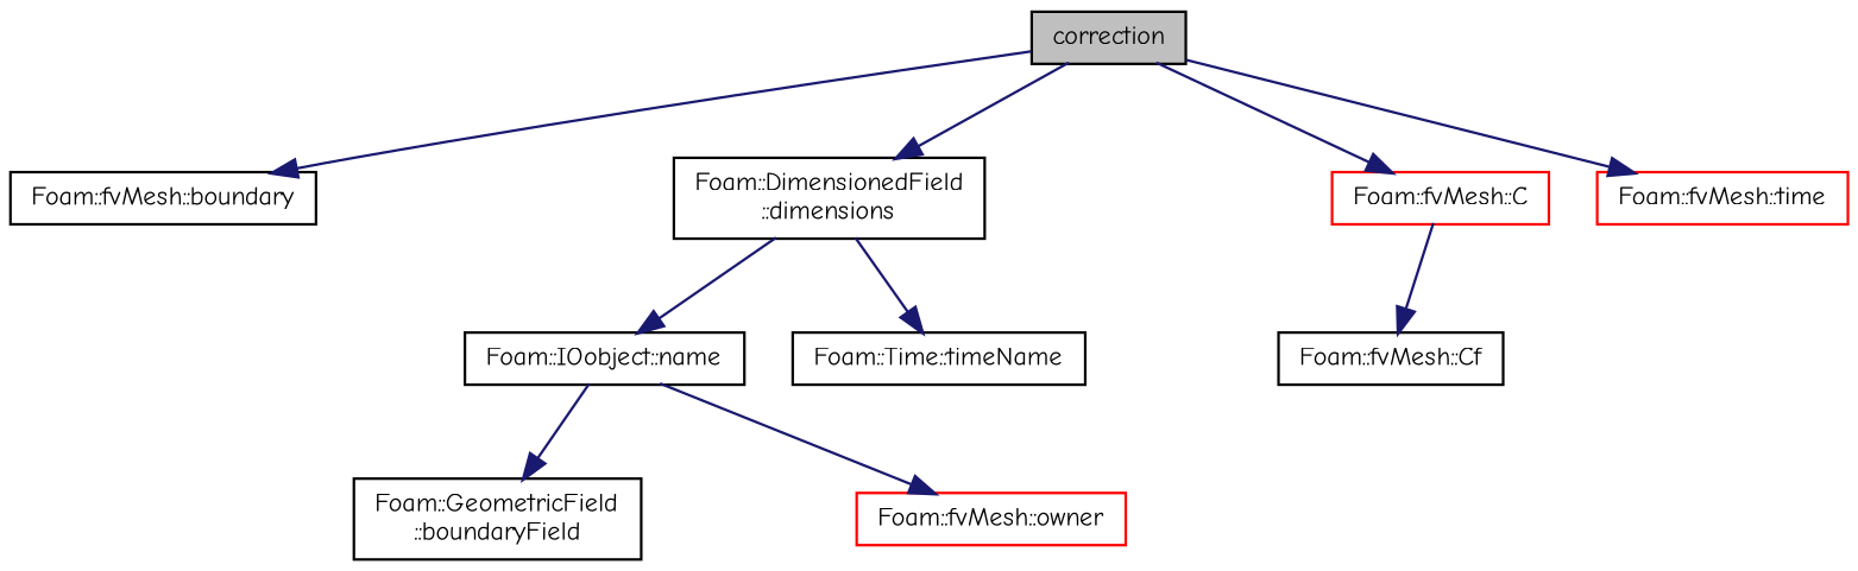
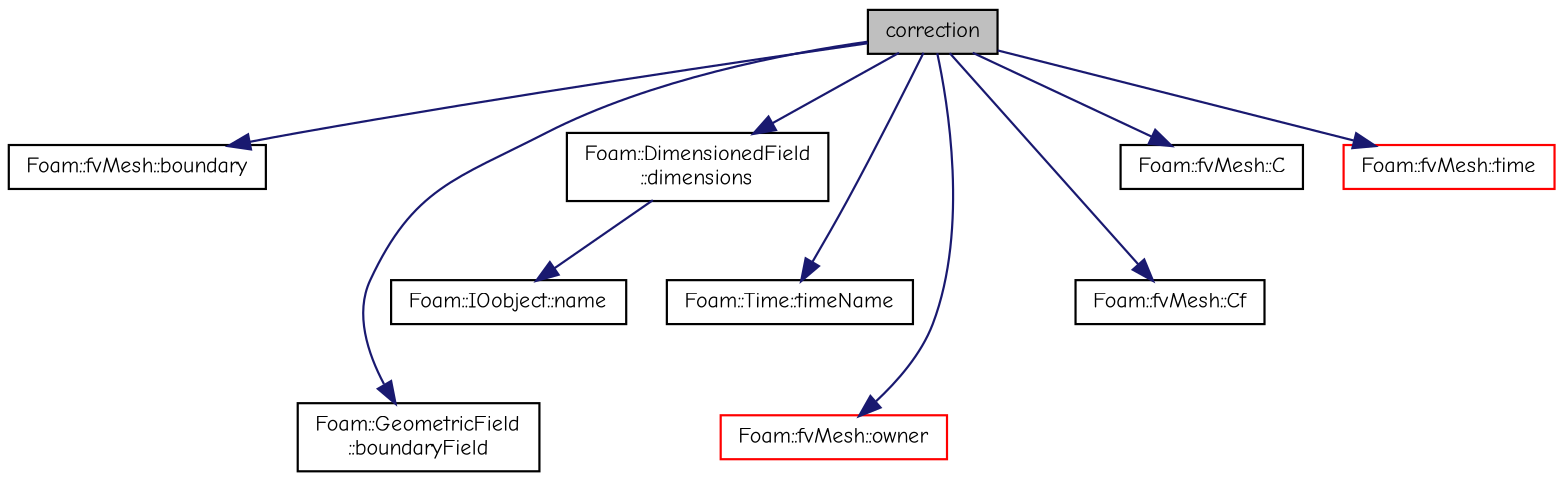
  digraph {
    fontname="Comic Neue"
    rankdir=TB
    node [color=black fontname="Comic Neue" fontsize=10 shape=record]
    edge [color=midnightblue fontname="Comic Neue" fontsize=10 labelfontname=FreeSans labelfontsize=10 style=solid]
    n1 [fillcolor=grey75 fontcolor=black height=0.2 label=correction style=filled width=0.4]
    n2 [height=0.2 label="Foam::fvMesh::boundary" width=0.4]
    n3 [height=0.2 label="Foam::GeometricField\l::boundaryField" width=0.4]
-   n4 [color=red height=0.2 label="Foam::fvMesh::C" width=0.4]
+   n4 [height=0.2 label="Foam::fvMesh::C" width=0.4]
    n5 [height=0.2 label="Foam::fvMesh::Cf" width=0.4]
    n6 [height=0.2 label="Foam::DimensionedField\l::dimensions" width=0.4]
    n7 [color=red height=0.2 label="Foam::fvMesh::owner" width=0.4]
    n8 [color=red height=0.2 label="Foam::fvMesh::time" width=0.4]
    n9 [height=0.2 label="Foam::Time::timeName" width=0.4]
    n10 [height=0.2 label="Foam::IOobject::name" width=0.4]
    n1 -> n2
-   n10 -> n3
+   n1 -> n3
    n1 -> n4
-   n4 -> n5
+   n1 -> n5
    n1 -> n6
-   n10 -> n7
+   n1 -> n7
    n1 -> n8
-   n6 -> n9
+   n1 -> n9
    n6 -> n10
  }
